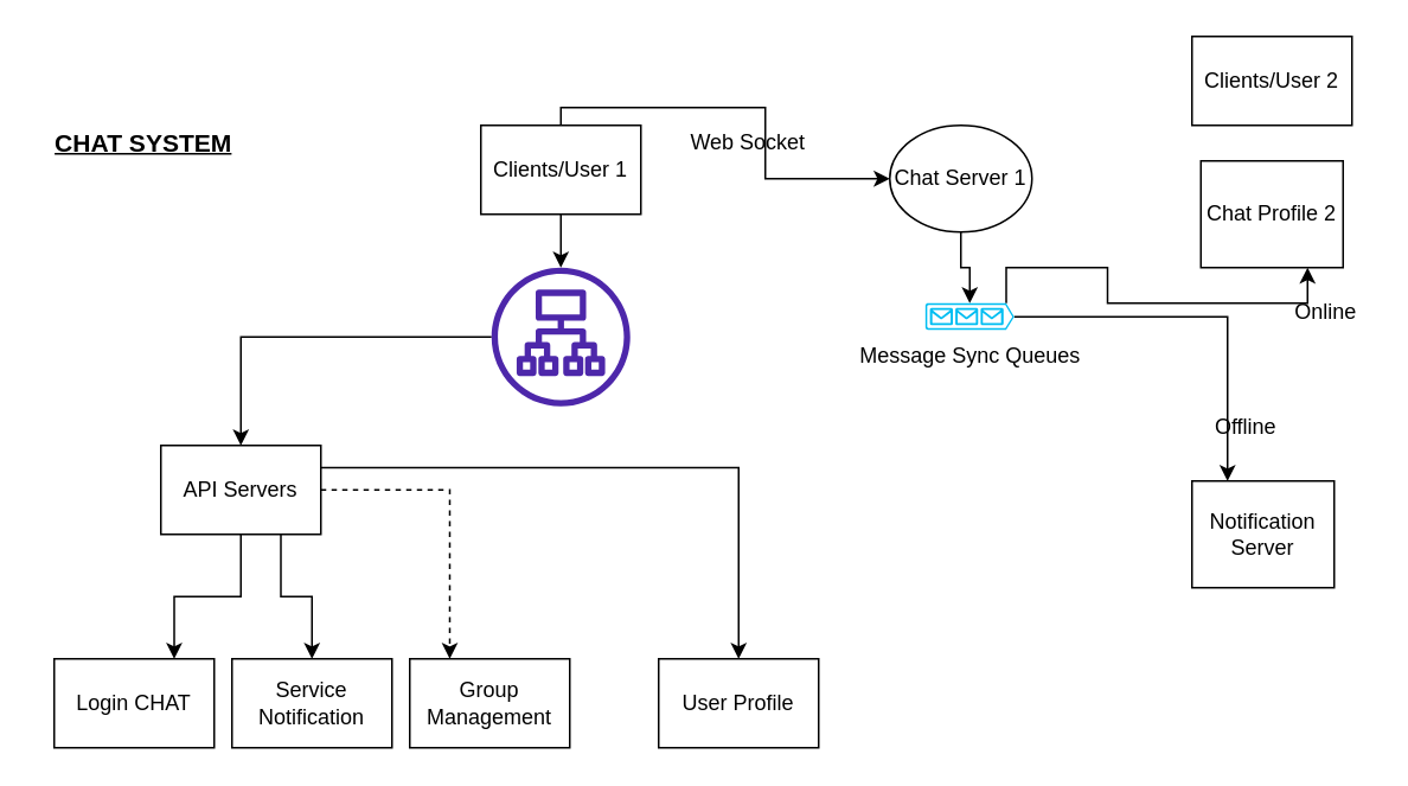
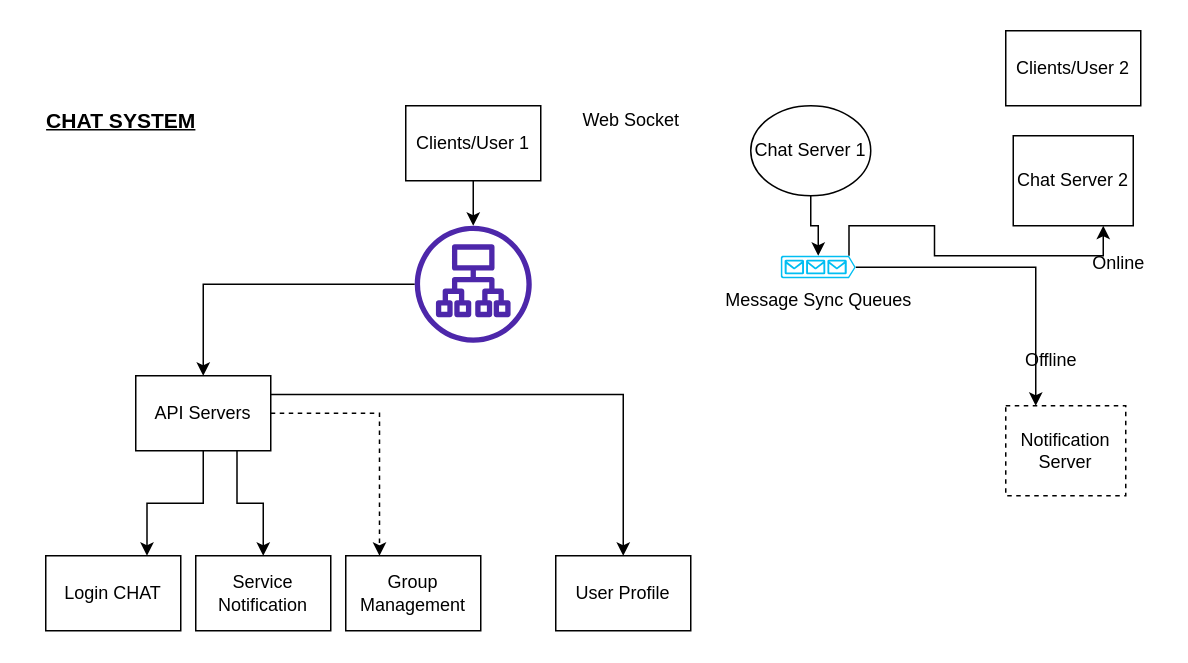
  <mxCell id="0" />
  <mxCell id="1" parent="0" />
  <mxCell id="2" value="&lt;h3&gt;&lt;u&gt;CHAT SYSTEM&lt;/u&gt;&lt;/h3&gt;" style="text;html=1;align=center;verticalAlign=middle;resizable=0;points=[];autosize=1;strokeColor=none;fillColor=none;" vertex="1" parent="1"><mxGeometry x="20" y="55" width="120" height="50" as="geometry" /></mxCell>
  <mxCell id="3" style="edgeStyle=orthogonalEdgeStyle;rounded=0;orthogonalLoop=1;jettySize=auto;html=1;exitX=0.5;exitY=1;exitDx=0;exitDy=0;" edge="1" parent="1" source="5" target="7"><mxGeometry relative="1" as="geometry" /></mxCell>
- <mxCell id="4" style="edgeStyle=orthogonalEdgeStyle;rounded=0;orthogonalLoop=1;jettySize=auto;html=1;entryX=0;entryY=0.5;entryDx=0;entryDy=0;" edge="1" parent="1" source="5" target="18"><mxGeometry relative="1" as="geometry"><Array as="points"><mxPoint x="315" y="60" /><mxPoint x="430" y="60" /><mxPoint x="430" y="100" /></Array></mxGeometry></mxCell>
  <mxCell id="5" value="Clients/User 1" style="rounded=0;whiteSpace=wrap;html=1;" vertex="1" parent="1"><mxGeometry x="270" y="70" width="90" height="50" as="geometry" /></mxCell>
  <mxCell id="6" style="edgeStyle=orthogonalEdgeStyle;rounded=0;orthogonalLoop=1;jettySize=auto;html=1;" edge="1" parent="1" source="7" target="12"><mxGeometry relative="1" as="geometry" /></mxCell>
  <mxCell id="7" value="" style="sketch=0;outlineConnect=0;fontColor=#232F3E;gradientColor=none;fillColor=#4D27AA;strokeColor=none;dashed=0;verticalLabelPosition=bottom;verticalAlign=top;align=center;html=1;fontSize=12;fontStyle=0;aspect=fixed;pointerEvents=1;shape=mxgraph.aws4.application_load_balancer;" vertex="1" parent="1"><mxGeometry x="276" y="150" width="78" height="78" as="geometry" /></mxCell>
  <mxCell id="8" style="edgeStyle=orthogonalEdgeStyle;rounded=0;orthogonalLoop=1;jettySize=auto;html=1;exitX=0.5;exitY=1;exitDx=0;exitDy=0;entryX=0.75;entryY=0;entryDx=0;entryDy=0;" edge="1" parent="1" source="12" target="16"><mxGeometry relative="1" as="geometry" /></mxCell>
  <mxCell id="9" style="edgeStyle=orthogonalEdgeStyle;rounded=0;orthogonalLoop=1;jettySize=auto;html=1;exitX=0.75;exitY=1;exitDx=0;exitDy=0;entryX=0.5;entryY=0;entryDx=0;entryDy=0;" edge="1" parent="1" source="12" target="15"><mxGeometry relative="1" as="geometry" /></mxCell>
  <mxCell id="10" style="edgeStyle=orthogonalEdgeStyle;rounded=0;orthogonalLoop=1;jettySize=auto;html=1;exitX=1;exitY=0.5;exitDx=0;exitDy=0;entryX=0.25;entryY=0;entryDx=0;entryDy=0;dashed=1;" edge="1" parent="1" source="12" target="14"><mxGeometry relative="1" as="geometry" /></mxCell>
  <mxCell id="11" style="edgeStyle=orthogonalEdgeStyle;rounded=0;orthogonalLoop=1;jettySize=auto;html=1;exitX=1;exitY=0.25;exitDx=0;exitDy=0;entryX=0.5;entryY=0;entryDx=0;entryDy=0;" edge="1" parent="1" source="12" target="13"><mxGeometry relative="1" as="geometry" /></mxCell>
  <mxCell id="12" value="API Servers" style="rounded=0;whiteSpace=wrap;html=1;" vertex="1" parent="1"><mxGeometry x="90" y="250" width="90" height="50" as="geometry" /></mxCell>
  <mxCell id="13" value="User Profile" style="rounded=0;whiteSpace=wrap;html=1;" vertex="1" parent="1"><mxGeometry x="370" y="370" width="90" height="50" as="geometry" /></mxCell>
  <mxCell id="14" value="Group Management" style="rounded=0;whiteSpace=wrap;html=1;" vertex="1" parent="1"><mxGeometry x="230" y="370" width="90" height="50" as="geometry" /></mxCell>
  <mxCell id="15" value="Service Notification" style="rounded=0;whiteSpace=wrap;html=1;" vertex="1" parent="1"><mxGeometry x="130" y="370" width="90" height="50" as="geometry" /></mxCell>
  <mxCell id="16" value="Login CHAT" style="rounded=0;whiteSpace=wrap;html=1;" vertex="1" parent="1"><mxGeometry x="30" y="370" width="90" height="50" as="geometry" /></mxCell>
  <mxCell id="17" style="edgeStyle=orthogonalEdgeStyle;rounded=0;orthogonalLoop=1;jettySize=auto;html=1;exitX=0.5;exitY=1;exitDx=0;exitDy=0;entryX=0.5;entryY=0;entryDx=0;entryDy=0;entryPerimeter=0;" edge="1" parent="1" source="18" target="22"><mxGeometry relative="1" as="geometry" /></mxCell>
  <mxCell id="18" value="Chat Server 1" style="ellipse;whiteSpace=wrap;html=1;" vertex="1" parent="1"><mxGeometry x="500" y="70" width="80" height="60" as="geometry" /></mxCell>
  <mxCell id="19" value="Web Socket" style="text;html=1;align=center;verticalAlign=middle;resizable=0;points=[];autosize=1;strokeColor=none;fillColor=none;" vertex="1" parent="1"><mxGeometry x="380" y="70" width="80" height="20" as="geometry" /></mxCell>
  <mxCell id="20" style="edgeStyle=orthogonalEdgeStyle;rounded=0;orthogonalLoop=1;jettySize=auto;html=1;exitX=1;exitY=0.51;exitDx=0;exitDy=0;exitPerimeter=0;entryX=0.25;entryY=0;entryDx=0;entryDy=0;" edge="1" parent="1" source="22" target="27"><mxGeometry relative="1" as="geometry" /></mxCell>
  <mxCell id="21" style="edgeStyle=orthogonalEdgeStyle;rounded=0;orthogonalLoop=1;jettySize=auto;html=1;exitX=0.91;exitY=0;exitDx=0;exitDy=0;exitPerimeter=0;entryX=0.75;entryY=1;entryDx=0;entryDy=0;" edge="1" parent="1" source="22" target="24"><mxGeometry relative="1" as="geometry" /></mxCell>
  <mxCell id="22" value="" style="verticalLabelPosition=bottom;html=1;verticalAlign=top;align=center;strokeColor=none;fillColor=#00BEF2;shape=mxgraph.azure.queue_generic;pointerEvents=1;" vertex="1" parent="1"><mxGeometry x="520" y="170" width="50" height="15" as="geometry" /></mxCell>
  <mxCell id="23" value="Message Sync Queues" style="text;html=1;align=center;verticalAlign=middle;resizable=0;points=[];autosize=1;strokeColor=none;fillColor=none;" vertex="1" parent="1"><mxGeometry x="475" y="190" width="140" height="20" as="geometry" /></mxCell>
- <mxCell id="24" value="Chat Profile 2" style="rounded=0;whiteSpace=wrap;html=1;" vertex="1" parent="1"><mxGeometry x="675" y="90" width="80" height="60" as="geometry" /></mxCell>
+ <mxCell id="24" value="Chat Server 2" style="rounded=0;whiteSpace=wrap;html=1;" vertex="1" parent="1"><mxGeometry x="675" y="90" width="80" height="60" as="geometry" /></mxCell>
  <mxCell id="25" value="Clients/User 2" style="rounded=0;whiteSpace=wrap;html=1;" vertex="1" parent="1"><mxGeometry x="670" y="20" width="90" height="50" as="geometry" /></mxCell>
  <mxCell id="26" value="Offline" style="text;html=1;align=center;verticalAlign=middle;resizable=0;points=[];autosize=1;strokeColor=none;fillColor=none;" vertex="1" parent="1"><mxGeometry x="675" y="230" width="50" height="20" as="geometry" /></mxCell>
- <mxCell id="27" value="Notification Server" style="rounded=0;whiteSpace=wrap;html=1;" vertex="1" parent="1"><mxGeometry x="670" y="270" width="80" height="60" as="geometry" /></mxCell>
+ <mxCell id="27" value="Notification Server" style="rounded=0;whiteSpace=wrap;html=1;dashed=1;" vertex="1" parent="1"><mxGeometry x="670" y="270" width="80" height="60" as="geometry" /></mxCell>
  <mxCell id="28" value="Online" style="text;html=1;align=center;verticalAlign=middle;resizable=0;points=[];autosize=1;strokeColor=none;fillColor=none;" vertex="1" parent="1"><mxGeometry x="720" y="165" width="50" height="20" as="geometry" /></mxCell>
